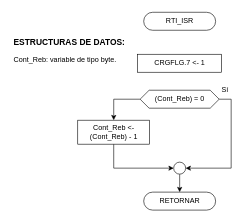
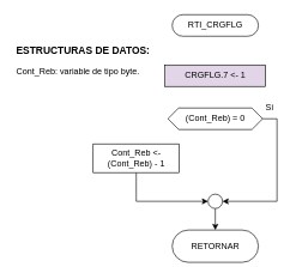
  <mxCell id="0" />
  <mxCell id="1" parent="0" />
- <mxCell id="2" value="RTI_ISR" style="rounded=1;whiteSpace=wrap;html=1;fontSize=12;glass=0;strokeWidth=1;shadow=0;arcSize=50;" parent="1" vertex="1"><mxGeometry x="238.68" y="20" width="120" height="30" as="geometry" /></mxCell>
+ <mxCell id="2" value="RTI_CRGFLG" style="rounded=1;whiteSpace=wrap;html=1;fontSize=12;glass=0;strokeWidth=1;shadow=0;arcSize=50;" parent="1" vertex="1"><mxGeometry x="238.68" y="20" width="120" height="30" as="geometry" /></mxCell>
  <mxCell id="3" style="edgeStyle=orthogonalEdgeStyle;rounded=0;orthogonalLoop=1;jettySize=auto;html=1;exitX=0.5;exitY=1;exitDx=0;exitDy=0;entryX=0;entryY=0.5;entryDx=0;entryDy=0;" parent="1" source="4" target="10" edge="1"><mxGeometry relative="1" as="geometry" /></mxCell>
  <mxCell id="4" value="Cont_Reb &amp;lt;- (Cont_Reb) - 1&lt;span&gt;&lt;br&gt;&lt;/span&gt;" style="rounded=0;whiteSpace=wrap;html=1;" parent="1" vertex="1"><mxGeometry x="128.68" y="200" width="120" height="40" as="geometry" /></mxCell>
- <mxCell id="5" style="edgeStyle=orthogonalEdgeStyle;rounded=0;orthogonalLoop=1;jettySize=auto;html=1;exitX=0;exitY=0.5;exitDx=0;exitDy=0;" parent="1" source="7" target="4" edge="1"><mxGeometry relative="1" as="geometry" /></mxCell>
  <mxCell id="6" style="edgeStyle=orthogonalEdgeStyle;rounded=0;orthogonalLoop=1;jettySize=auto;html=1;exitX=1;exitY=0.5;exitDx=0;exitDy=0;entryX=1;entryY=0.5;entryDx=0;entryDy=0;" parent="1" source="7" target="10" edge="1"><mxGeometry relative="1" as="geometry" /></mxCell>
  <mxCell id="7" value="(Cont_Reb) = 0" style="shape=hexagon;perimeter=hexagonPerimeter2;whiteSpace=wrap;html=1;size=0.114;" parent="1" vertex="1"><mxGeometry x="232.74" y="150" width="131.88" height="30" as="geometry" /></mxCell>
- <mxCell id="8" value="RETORNAR" style="rounded=1;whiteSpace=wrap;html=1;fontSize=12;glass=0;strokeWidth=1;shadow=0;arcSize=50;" parent="1" vertex="1"><mxGeometry x="238.68" y="320" width="120" height="30" as="geometry" /></mxCell>
+ <mxCell id="8" value="RETORNAR" style="rounded=1;whiteSpace=wrap;html=1;fontSize=12;glass=0;strokeWidth=1;shadow=0;arcSize=50;" parent="1" vertex="1"><mxGeometry x="238.68" y="320" width="120" height="45" as="geometry" /></mxCell>
  <mxCell id="9" style="edgeStyle=orthogonalEdgeStyle;rounded=0;orthogonalLoop=1;jettySize=auto;html=1;exitX=0.5;exitY=1;exitDx=0;exitDy=0;entryX=0.5;entryY=0;entryDx=0;entryDy=0;" parent="1" source="10" target="8" edge="1"><mxGeometry relative="1" as="geometry" /></mxCell>
  <mxCell id="10" value="" style="ellipse;whiteSpace=wrap;html=1;aspect=fixed;" parent="1" vertex="1"><mxGeometry x="288.68" y="270" width="20" height="20" as="geometry" /></mxCell>
  <mxCell id="11" value="Sí" style="text;html=1;align=center;verticalAlign=middle;resizable=0;points=[];autosize=1;" parent="1" vertex="1"><mxGeometry x="358.68" y="140" width="30" height="20" as="geometry" /></mxCell>
  <mxCell id="12" value="&lt;h3 style=&quot;text-align: center&quot;&gt;ESTRUCTURAS DE DATOS:&lt;/h3&gt;&lt;p&gt;Cont_Reb: variable de tipo byte.&lt;/p&gt;&lt;p&gt;&lt;/p&gt;" style="text;html=1;strokeColor=none;fillColor=none;align=left;verticalAlign=middle;whiteSpace=wrap;rounded=0;" parent="1" vertex="1"><mxGeometry x="20" y="40" width="268.68" height="85" as="geometry" /></mxCell>
- <mxCell id="13" value="&lt;span&gt;CRGFLG.7 &amp;lt;- 1&lt;br&gt;&lt;/span&gt;" style="rounded=0;whiteSpace=wrap;html=1;" parent="1" vertex="1"><mxGeometry x="228.68" y="90" width="140" height="30" as="geometry" /></mxCell>
+ <mxCell id="13" value="&lt;span&gt;CRGFLG.7 &amp;lt;- 1&lt;br&gt;&lt;/span&gt;" style="rounded=0;whiteSpace=wrap;html=1;fillColor=#e1d5e7;" parent="1" vertex="1"><mxGeometry x="228.68" y="90" width="140" height="30" as="geometry" /></mxCell>
